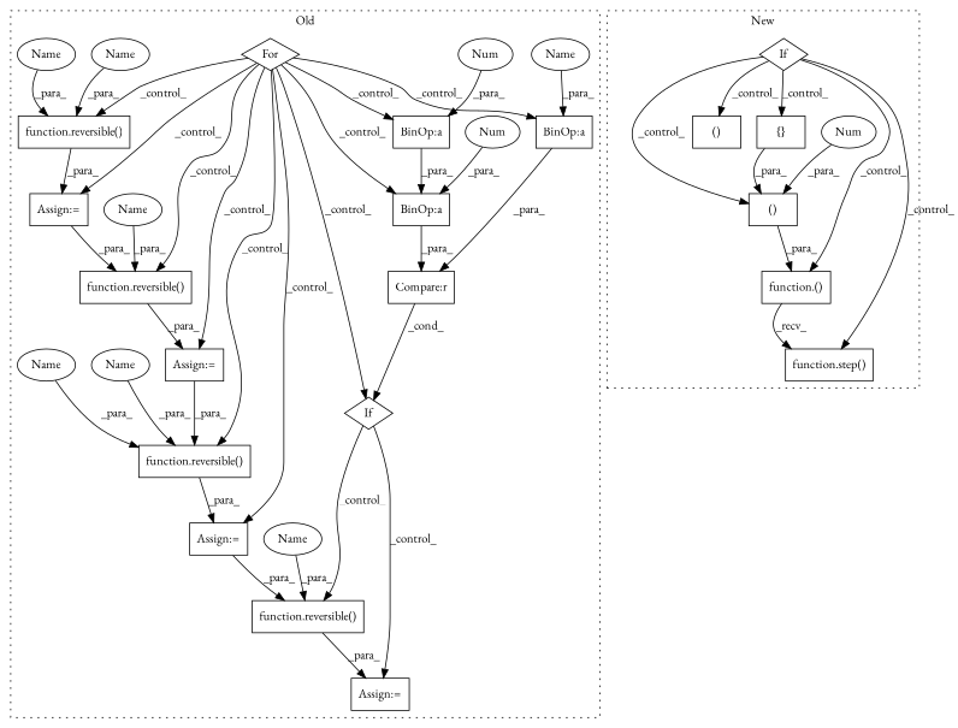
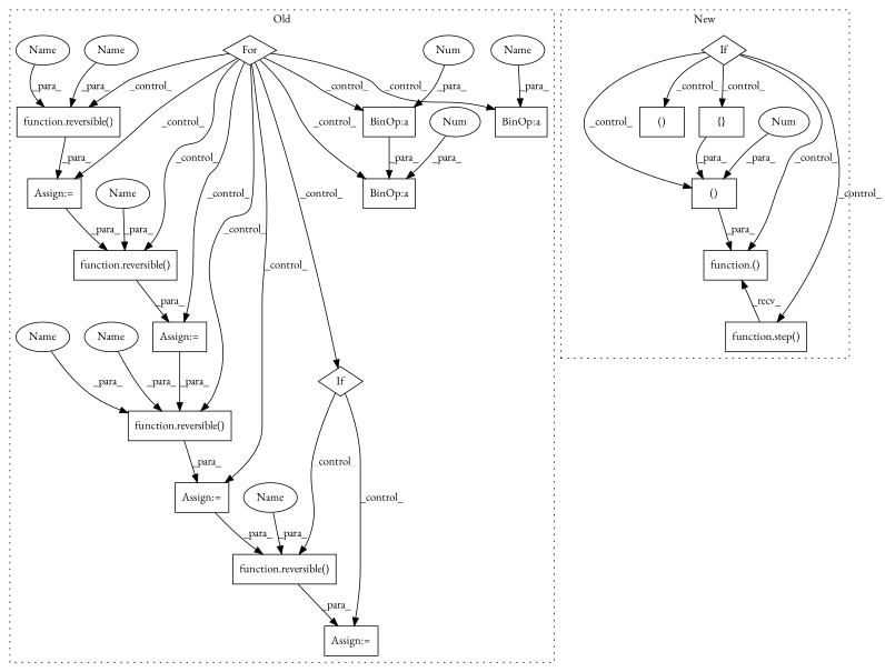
  digraph {
    fontname="EB Garamond"
    node [a=87 fontname="EB Garamond" l=3 s=1201 shape=box]
    edge [fontname="EB Garamond"]
    n1 [a=75 l="11,1" label="function.reversible()" s="1047,1083"]
    n2 [a=68 label="Assign:=" s=1096]
    n3 [a=68 label="Assign:=" s=1044]
    n4 [a=75 l="11,1" label="function.reversible()" s="1152,1188"]
    n5 [a=107 l="4,10" label=For s="1001,1031" shape=diamond]
    n6 [a=75 l="11,1" label="function.reversible()" s="1099,1136"]
    n7 [a=68 label="Assign:=" s=1285]
    n8 [a=96 label=If s=1198 shape=diamond]
    n9 [a=82 l=29 label="BinOp:a" s=1237]
    n10 [a=82 l=4 label="BinOp:a" s=1258]
    n11 [a=82 label="BinOp:a" s=1202]
    n12 [a=76 l=1 label=Num s=1262 shape=ellipse]
    n13 [a=76 l=1 label=Num s=1266 shape=ellipse]
-   n14 [a=40 l=67 label="Compare:r"]
    n15 [a=75 l="11,1" label="function.reversible()" s="1288,1319"]
    n16 [a=68 label="Assign:=" s=1149]
    n17 [l=1 label=Name shape=ellipse]
    n18 [label=Name s=1299 shape=ellipse]
    n19 [label=Name s=1058 shape=ellipse]
    n20 [label=Name s=1110 shape=ellipse]
    n21 [label=Name s=1163 shape=ellipse]
    n22 [l=15 label=Name s=1063 shape=ellipse]
    n23 [l=15 label=Name s=1168 shape=ellipse]
    n24 [a=54 label="()" s=2222]
    n25 [a=76 l=1 label=Num s=2224 shape=ellipse]
    n26 [a=96 label=If s=2045 shape=diamond]
    n27 [a=54 label="()" s=2141]
    n28 [a=95 l="2,1" label="{}" s="2220,2221"]
    n29 [a=75 l="5,1" label="function.step()" s="2204,2212"]
    n30 [a=75 l="10,1" label="function.()" s="2204,2226"]
    subgraph cluster_1 {
      label=Old
      style=dotted
      n1
      n2
      n3
      n4
      n5
      n6
      n7
      n8
      n9
      n10
      n11
      n12
      n13
-     n14
      n15
      n16
      n17
      n18
      n19
      n20
      n21
      n22
      n23
    }
    subgraph cluster_2 {
      label=New
      style=dotted
      n24
      n25
      n26
      n27
      n28
      n29
      n30
    }
    n1 -> n3 [label=_para_]
    n2 -> n4 [label=_para_]
    n3 -> n6 [label=_para_]
    n4 -> n16 [label=_para_]
    n5 -> n1 [label=_control_]
    n5 -> n2 [label=_control_]
    n5 -> n3 [label=_control_]
    n5 -> n4 [label=_control_]
    n5 -> n6 [label=_control_]
    n5 -> n8 [label=_control_]
    n5 -> n9 [label=_control_]
    n5 -> n10 [label=_control_]
    n5 -> n11 [label=_control_]
    n5 -> n16 [label=_control_]
    n6 -> n2 [label=_para_]
    n8 -> n7 [label=_control_]
    n8 -> n15 [label=_control_]
-   n9 -> n14 [label=_para_]
    n10 -> n9 [label=_para_]
-   n11 -> n14 [label=_para_]
    n12 -> n10 [label=_para_]
    n13 -> n9 [label=_para_]
-   n14 -> n8 [label=_cond_]
    n15 -> n7 [label=_para_]
    n16 -> n15 [label=_para_]
    n17 -> n11 [label=_para_]
    n18 -> n15 [label=_para_]
    n19 -> n1 [label=_para_]
    n20 -> n6 [label=_para_]
    n21 -> n4 [label=_para_]
    n22 -> n1 [label=_para_]
    n23 -> n4 [label=_para_]
    n24 -> n30 [label=_para_]
    n25 -> n24 [label=_para_]
    n26 -> n24 [label=_control_]
    n26 -> n27 [label=_control_]
    n26 -> n28 [label=_control_]
    n26 -> n29 [label=_control_]
    n26 -> n30 [label=_control_]
    n28 -> n24 [label=_para_]
-   n30 -> n29 [label=_recv_]
+   n29 -> n30 [label=_recv_]
  }
